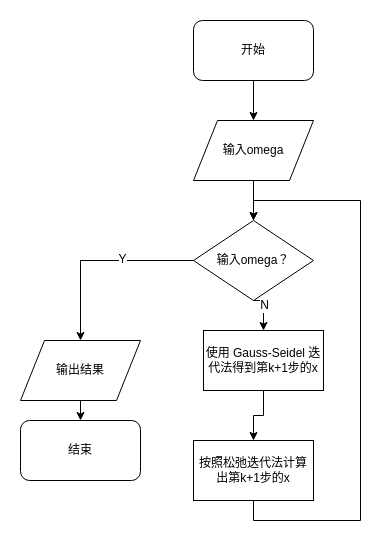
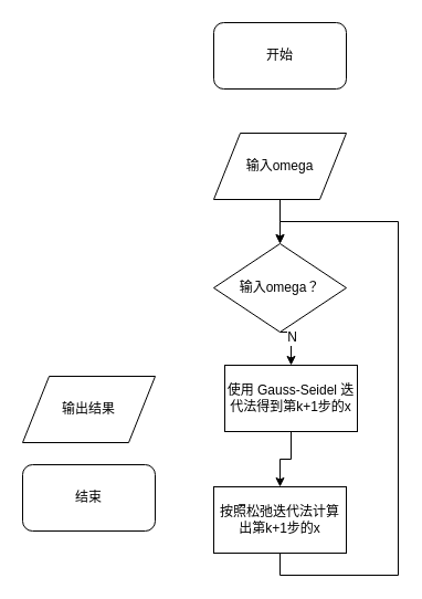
  <mxCell id="0" />
  <mxCell id="1" parent="0" />
- <mxCell id="2" style="edgeStyle=orthogonalEdgeStyle;rounded=0;orthogonalLoop=1;jettySize=auto;html=1;exitX=0.5;exitY=1;exitDx=0;exitDy=0;" edge="1" parent="1" source="3" target="5"><mxGeometry relative="1" as="geometry" /></mxCell>
  <mxCell id="3" value="开始" style="rounded=1;whiteSpace=wrap;html=1;" vertex="1" parent="1"><mxGeometry x="193" y="20" width="120" height="60" as="geometry" /></mxCell>
  <mxCell id="4" style="edgeStyle=orthogonalEdgeStyle;rounded=0;orthogonalLoop=1;jettySize=auto;html=1;exitX=0.5;exitY=1;exitDx=0;exitDy=0;entryX=0.5;entryY=0;entryDx=0;entryDy=0;" edge="1" parent="1" source="5"><mxGeometry relative="1" as="geometry"><mxPoint x="253" y="220" as="targetPoint" /></mxGeometry></mxCell>
  <mxCell id="5" value="输入omega" style="shape=parallelogram;perimeter=parallelogramPerimeter;whiteSpace=wrap;html=1;" vertex="1" parent="1"><mxGeometry x="193" y="120" width="120" height="60" as="geometry" /></mxCell>
  <mxCell id="6" style="edgeStyle=orthogonalEdgeStyle;rounded=0;orthogonalLoop=1;jettySize=auto;html=1;exitX=0.5;exitY=1;exitDx=0;exitDy=0;entryX=0.5;entryY=0;entryDx=0;entryDy=0;" edge="1" parent="1" source="10" target="12"><mxGeometry relative="1" as="geometry" /></mxCell>
  <mxCell id="7" value="N" style="text;html=1;resizable=0;points=[];align=center;verticalAlign=middle;labelBackgroundColor=#ffffff;" vertex="1" connectable="0" parent="6"><mxGeometry x="-0.323" relative="1" as="geometry"><mxPoint as="offset" /></mxGeometry></mxCell>
- <mxCell id="8" style="edgeStyle=orthogonalEdgeStyle;rounded=0;orthogonalLoop=1;jettySize=auto;html=1;exitX=0;exitY=0.5;exitDx=0;exitDy=0;" edge="1" parent="1" source="10" target="16"><mxGeometry relative="1" as="geometry" /></mxCell>
- <mxCell id="9" value="Y" style="text;html=1;resizable=0;points=[];align=center;verticalAlign=middle;labelBackgroundColor=#ffffff;" vertex="1" connectable="0" parent="8"><mxGeometry x="-0.258" y="-2" relative="1" as="geometry"><mxPoint as="offset" /></mxGeometry></mxCell>
  <mxCell id="10" value="输入omega？" style="rhombus;whiteSpace=wrap;html=1;" vertex="1" parent="1"><mxGeometry x="193" y="220" width="120" height="80" as="geometry" /></mxCell>
  <mxCell id="11" style="edgeStyle=orthogonalEdgeStyle;rounded=0;orthogonalLoop=1;jettySize=auto;html=1;exitX=0.5;exitY=1;exitDx=0;exitDy=0;entryX=0.5;entryY=0;entryDx=0;entryDy=0;" edge="1" parent="1" source="12" target="14"><mxGeometry relative="1" as="geometry" /></mxCell>
  <mxCell id="12" value="使用 Gauss-Seidel 迭代法得到第k+1步的x" style="rounded=0;whiteSpace=wrap;html=1;" vertex="1" parent="1"><mxGeometry x="203" y="330" width="120" height="60" as="geometry" /></mxCell>
  <mxCell id="13" style="edgeStyle=orthogonalEdgeStyle;rounded=0;orthogonalLoop=1;jettySize=auto;html=1;exitX=0.5;exitY=1;exitDx=0;exitDy=0;entryX=0.5;entryY=0;entryDx=0;entryDy=0;" edge="1" parent="1" source="14" target="10"><mxGeometry relative="1" as="geometry"><Array as="points"><mxPoint x="253" y="520" /><mxPoint x="360" y="520" /><mxPoint x="360" y="200" /><mxPoint x="253" y="200" /></Array></mxGeometry></mxCell>
  <mxCell id="14" value="按照松弛迭代法计算出第k+1步的x" style="rounded=0;whiteSpace=wrap;html=1;" vertex="1" parent="1"><mxGeometry x="193" y="440" width="120" height="60" as="geometry" /></mxCell>
- <mxCell id="15" style="edgeStyle=orthogonalEdgeStyle;rounded=0;orthogonalLoop=1;jettySize=auto;html=1;exitX=0.5;exitY=1;exitDx=0;exitDy=0;entryX=0.5;entryY=0;entryDx=0;entryDy=0;" edge="1" parent="1" source="16" target="17"><mxGeometry relative="1" as="geometry" /></mxCell>
  <mxCell id="16" value="输出结果" style="shape=parallelogram;perimeter=parallelogramPerimeter;whiteSpace=wrap;html=1;" vertex="1" parent="1"><mxGeometry x="20" y="340" width="120" height="60" as="geometry" /></mxCell>
  <mxCell id="17" value="结束" style="rounded=1;whiteSpace=wrap;html=1;" vertex="1" parent="1"><mxGeometry x="20" y="420" width="120" height="60" as="geometry" /></mxCell>
